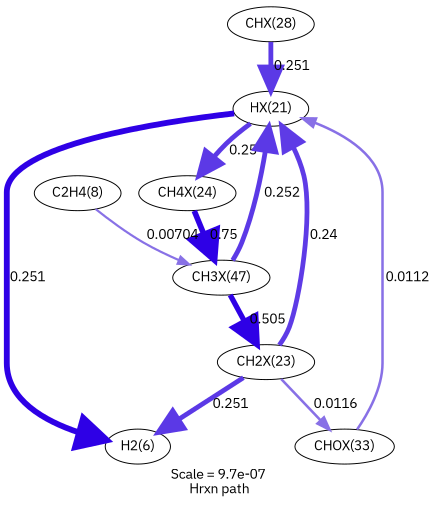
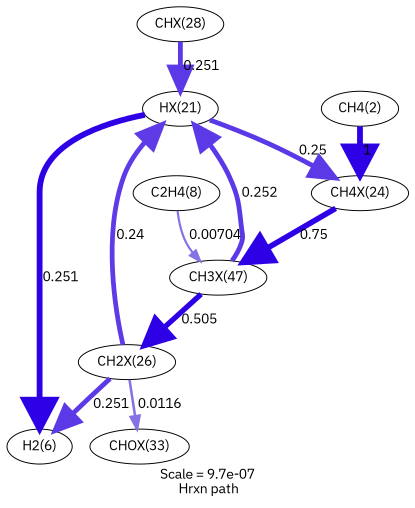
  digraph {
    fontname="IBM Plex Sans"
    label="Scale = 9.7e-07\l Hrxn path"
    node [fontname="IBM Plex Sans"]
    edge [arrowsize=2.48 color="0.7, 1.5, 0.9" fontname="IBM Plex Sans" penwidth=4.96]
    n1 [label="HX(21)"]
    n2 [label="H2(6)"]
    n3 [label="CH4X(24)"]
    n4 [label="CH3X(47)"]
-   n5 [label="CH2X(23)"]
+   n5 [label="CH2X(26)"]
    n6 [label="CHOX(33)"]
    n7 [label="CHX(28)"]
+   n8 [label="CH4(2)"]
    n9 [label="C2H4(8)"]
    n1 -> n2 [arrowsize=3 label=" 0.251" penwidth=6]
    n1 -> n3 [color="0.7, 0.75, 0.9" label=" 0.25" penwidth=4.95]
    n3 -> n4 [arrowsize=2.89 color="0.7, 1.25, 0.9" label=" 0.75" penwidth=5.78]
    n4 -> n1 [color="0.7, 0.752, 0.9" label=" 0.252"]
    n4 -> n5 [arrowsize=2.74 color="0.7, 1, 0.9" label=" 0.505" penwidth=5.48]
    n5 -> n1 [arrowsize=2.46 color="0.7, 0.74, 0.9" label=" 0.24" penwidth=4.92]
    n5 -> n2 [color="0.7, 0.751, 0.9" label=" 0.251"]
    n5 -> n6 [arrowsize=1.32 color="0.7, 0.512, 0.9" label=" 0.0116" penwidth=2.63]
-   n6 -> n1 [arrowsize=1.31 color="0.7, 0.511, 0.9" label=" 0.0112" penwidth=2.61]
    n7 -> n1 [color="0.7, 0.751, 0.9" label=" 0.251"]
+   n8 -> n3 [arrowsize=3 label=" 1" penwidth=6]
    n9 -> n4 [arrowsize=1.13 color="0.7, 0.507, 0.9" label=" 0.00704" penwidth=2.26]
  }
